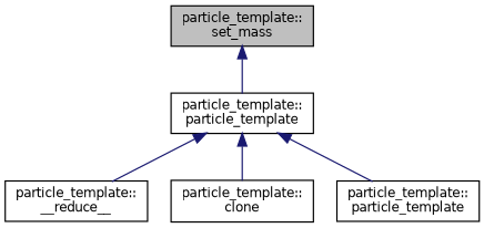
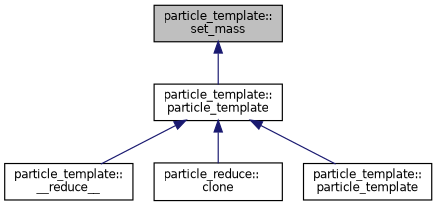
  digraph {
    rankdir=TB
    node [color=black fillcolor=white fontname=Helvetica fontsize=10 shape=record style=filled]
    edge [color=midnightblue dir=back fontname=Helvetica fontsize=10 labelfontname=Helvetica labelfontsize=10 style=solid]
    n1 [fillcolor=grey75 fontcolor=black height=0.2 label="particle_template::\lset_mass" width=0.4]
    n2 [height=0.2 label="particle_template::\lparticle_template" width=0.4]
    n3 [height=0.2 label="particle_template::\l__reduce__" width=0.4]
-   n4 [height=0.2 label="particle_template::\lclone" width=0.4]
+   n4 [height=0.2 label="particle_reduce::\lclone" width=0.4]
    n5 [height=0.2 label="particle_template::\lparticle_template" width=0.4]
    n1 -> n2
    n2 -> n3
    n2 -> n4
    n2 -> n5
  }
